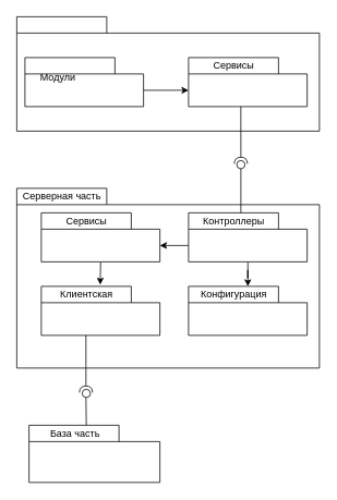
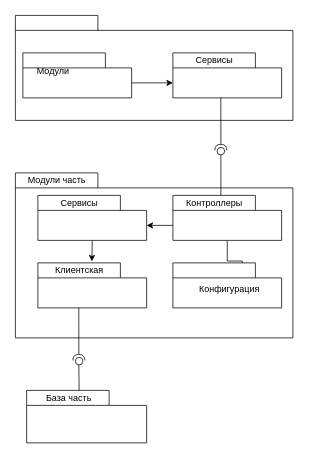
  <mxCell id="0" />
  <mxCell id="1" parent="0" />
  <mxCell id="2" value="" style="shape=folder;fontStyle=1;spacingTop=10;tabWidth=110;tabHeight=20;tabPosition=left;html=1;" vertex="1" parent="1"><mxGeometry x="20" y="230" width="370" height="220" as="geometry" /></mxCell>
- <mxCell id="3" value="Серверная часть" style="text;html=1;align=center;verticalAlign=middle;resizable=0;points=[];autosize=1;strokeColor=none;fillColor=none;" vertex="1" parent="1"><mxGeometry x="20" y="230" width="110" height="20" as="geometry" /></mxCell>
+ <mxCell id="3" value="Модули часть" style="text;html=1;align=center;verticalAlign=middle;resizable=0;points=[];autosize=1;strokeColor=none;fillColor=none;" vertex="1" parent="1"><mxGeometry x="20" y="230" width="110" height="20" as="geometry" /></mxCell>
  <mxCell id="4" value="" style="shape=folder;fontStyle=1;spacingTop=10;tabWidth=110;tabHeight=20;tabPosition=left;html=1;" vertex="1" parent="1"><mxGeometry x="20" y="20" width="370" height="140" as="geometry" /></mxCell>
  <mxCell id="5" style="edgeStyle=orthogonalEdgeStyle;rounded=0;orthogonalLoop=1;jettySize=auto;html=1;exitX=0;exitY=0;exitDx=0;exitDy=40;exitPerimeter=0;entryX=0;entryY=0;entryDx=145;entryDy=40;entryPerimeter=0;" edge="1" parent="1" source="7" target="10"><mxGeometry relative="1" as="geometry" /></mxCell>
  <mxCell id="6" style="edgeStyle=orthogonalEdgeStyle;rounded=0;orthogonalLoop=1;jettySize=auto;html=1;entryX=0.675;entryY=0;entryDx=0;entryDy=0;entryPerimeter=0;" edge="1" parent="1" source="7" target="15"><mxGeometry relative="1" as="geometry" /></mxCell>
  <mxCell id="7" value="" style="shape=folder;fontStyle=1;spacingTop=10;tabWidth=110;tabHeight=20;tabPosition=left;html=1;" vertex="1" parent="1"><mxGeometry x="230" y="260" width="145" height="60" as="geometry" /></mxCell>
  <mxCell id="8" value="Контроллеры" style="text;html=1;align=center;verticalAlign=middle;resizable=0;points=[];autosize=1;strokeColor=none;fillColor=none;" vertex="1" parent="1"><mxGeometry x="240" y="260" width="90" height="20" as="geometry" /></mxCell>
  <mxCell id="9" style="edgeStyle=orthogonalEdgeStyle;rounded=0;orthogonalLoop=1;jettySize=auto;html=1;exitX=0.5;exitY=1;exitDx=0;exitDy=0;exitPerimeter=0;entryX=0.689;entryY=-0.1;entryDx=0;entryDy=0;entryPerimeter=0;" edge="1" parent="1" source="10" target="13"><mxGeometry relative="1" as="geometry" /></mxCell>
  <mxCell id="10" value="" style="shape=folder;fontStyle=1;spacingTop=10;tabWidth=110;tabHeight=20;tabPosition=left;html=1;" vertex="1" parent="1"><mxGeometry x="50" y="260" width="145" height="60" as="geometry" /></mxCell>
  <mxCell id="11" value="Сервисы" style="text;html=1;align=center;verticalAlign=middle;resizable=0;points=[];autosize=1;strokeColor=none;fillColor=none;" vertex="1" parent="1"><mxGeometry x="70" y="260" width="70" height="20" as="geometry" /></mxCell>
  <mxCell id="12" value="" style="shape=folder;fontStyle=1;spacingTop=10;tabWidth=110;tabHeight=20;tabPosition=left;html=1;" vertex="1" parent="1"><mxGeometry x="50" y="350" width="145" height="60" as="geometry" /></mxCell>
  <mxCell id="13" value="Клиентская" style="text;html=1;align=center;verticalAlign=middle;resizable=0;points=[];autosize=1;strokeColor=none;fillColor=none;" vertex="1" parent="1"><mxGeometry x="60" y="350" width="90" height="20" as="geometry" /></mxCell>
  <mxCell id="14" value="" style="shape=folder;fontStyle=1;spacingTop=10;tabWidth=110;tabHeight=20;tabPosition=left;html=1;" vertex="1" parent="1"><mxGeometry x="230" y="350" width="145" height="60" as="geometry" /></mxCell>
- <mxCell id="15" value="Конфигурация" style="text;html=1;align=center;verticalAlign=middle;resizable=0;points=[];autosize=1;strokeColor=none;fillColor=none;" vertex="1" parent="1"><mxGeometry x="235" y="350" width="100" height="20" as="geometry" /></mxCell>
+ <mxCell id="15" value="Конфигурация" style="text;html=1;align=center;verticalAlign=middle;resizable=0;points=[];autosize=1;strokeColor=none;fillColor=none;" vertex="1" parent="1"><mxGeometry x="255" y="375" width="100" height="20" as="geometry" /></mxCell>
  <mxCell id="16" value="" style="shape=folder;fontStyle=1;spacingTop=10;tabWidth=110;tabHeight=20;tabPosition=left;html=1;" vertex="1" parent="1"><mxGeometry x="230" y="70" width="145" height="60" as="geometry" /></mxCell>
  <mxCell id="17" value="Сервисы" style="text;html=1;align=center;verticalAlign=middle;resizable=0;points=[];autosize=1;strokeColor=none;fillColor=none;" vertex="1" parent="1"><mxGeometry x="250" y="70" width="70" height="20" as="geometry" /></mxCell>
  <mxCell id="18" value="" style="shape=folder;fontStyle=1;spacingTop=10;tabWidth=110;tabHeight=20;tabPosition=left;html=1;" vertex="1" parent="1"><mxGeometry x="30" y="70" width="145" height="60" as="geometry" /></mxCell>
  <mxCell id="19" value="Модули" style="text;html=1;align=center;verticalAlign=middle;resizable=0;points=[];autosize=1;strokeColor=none;fillColor=none;" vertex="1" parent="1"><mxGeometry x="40" y="85" width="60" height="20" as="geometry" /></mxCell>
  <mxCell id="20" value="" style="endArrow=classic;html=1;rounded=0;exitX=0;exitY=0;exitDx=145;exitDy=40;exitPerimeter=0;entryX=0;entryY=0;entryDx=0;entryDy=40;entryPerimeter=0;" edge="1" parent="1" source="18" target="16"><mxGeometry width="50" height="50" relative="1" as="geometry"><mxPoint x="360" y="420" as="sourcePoint" /><mxPoint x="410" y="370" as="targetPoint" /></mxGeometry></mxCell>
  <mxCell id="21" value="" style="rounded=0;orthogonalLoop=1;jettySize=auto;html=1;endArrow=none;endFill=0;sketch=0;sourcePerimeterSpacing=0;targetPerimeterSpacing=0;" edge="1" target="23" parent="1"><mxGeometry relative="1" as="geometry"><mxPoint x="294" y="260" as="sourcePoint" /></mxGeometry></mxCell>
  <mxCell id="22" value="" style="rounded=0;orthogonalLoop=1;jettySize=auto;html=1;endArrow=halfCircle;endFill=0;endSize=6;strokeWidth=1;sketch=0;exitX=0.441;exitY=1;exitDx=0;exitDy=0;exitPerimeter=0;" edge="1" parent="1" source="16"><mxGeometry relative="1" as="geometry"><mxPoint x="323" y="205" as="sourcePoint" /><mxPoint x="294" y="200" as="targetPoint" /></mxGeometry></mxCell>
  <mxCell id="23" value="" style="ellipse;whiteSpace=wrap;html=1;align=center;aspect=fixed;resizable=0;points=[];outlineConnect=0;sketch=0;" vertex="1" parent="1"><mxGeometry x="289" y="196" width="10" height="10" as="geometry" /></mxCell>
  <mxCell id="24" value="" style="shape=folder;fontStyle=1;spacingTop=10;tabWidth=110;tabHeight=20;tabPosition=left;html=1;" vertex="1" parent="1"><mxGeometry x="35" y="520" width="160" height="70" as="geometry" /></mxCell>
  <mxCell id="25" value="База часть" style="text;html=1;align=center;verticalAlign=middle;resizable=0;points=[];autosize=1;strokeColor=none;fillColor=none;" vertex="1" parent="1"><mxGeometry x="46" y="520" width="90" height="20" as="geometry" /></mxCell>
  <mxCell id="26" value="" style="rounded=0;orthogonalLoop=1;jettySize=auto;html=1;endArrow=none;endFill=0;sketch=0;sourcePerimeterSpacing=0;targetPerimeterSpacing=0;" edge="1" parent="1"><mxGeometry relative="1" as="geometry"><mxPoint x="105" y="520" as="sourcePoint" /><mxPoint x="104.61" y="486" as="targetPoint" /></mxGeometry></mxCell>
  <mxCell id="27" value="" style="rounded=0;orthogonalLoop=1;jettySize=auto;html=1;endArrow=halfCircle;endFill=0;endSize=6;strokeWidth=1;sketch=0;exitX=0.441;exitY=1;exitDx=0;exitDy=0;exitPerimeter=0;" edge="1" parent="1"><mxGeometry relative="1" as="geometry"><mxPoint x="104.555" y="410" as="sourcePoint" /><mxPoint x="104.61" y="480" as="targetPoint" /></mxGeometry></mxCell>
  <mxCell id="28" value="" style="ellipse;whiteSpace=wrap;html=1;align=center;aspect=fixed;resizable=0;points=[];outlineConnect=0;sketch=0;" vertex="1" parent="1"><mxGeometry x="100" y="476" width="10" height="10" as="geometry" /></mxCell>
